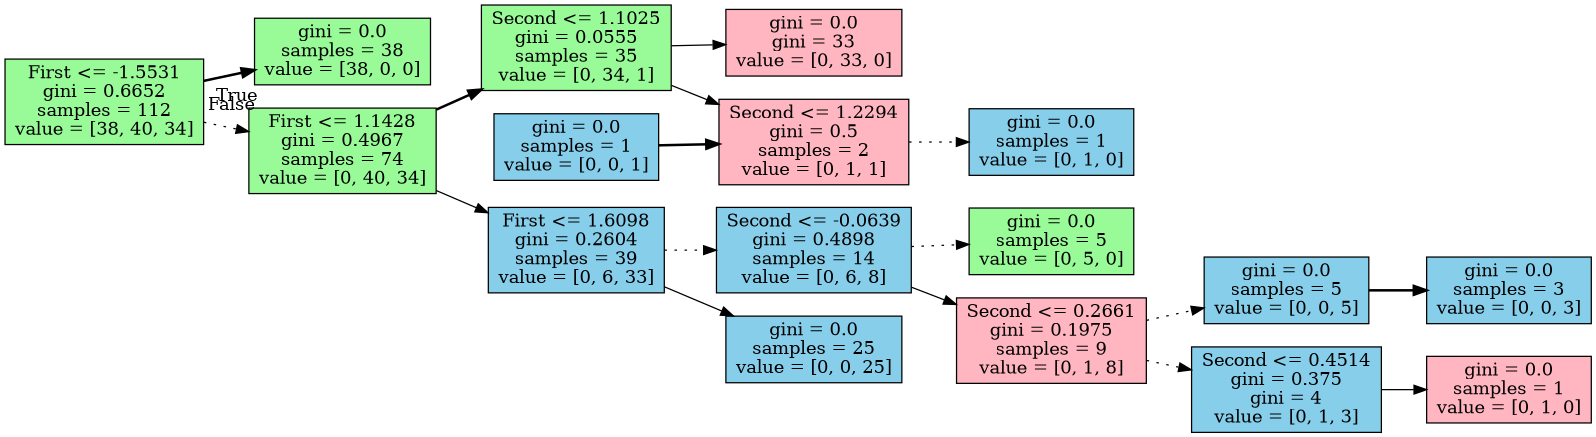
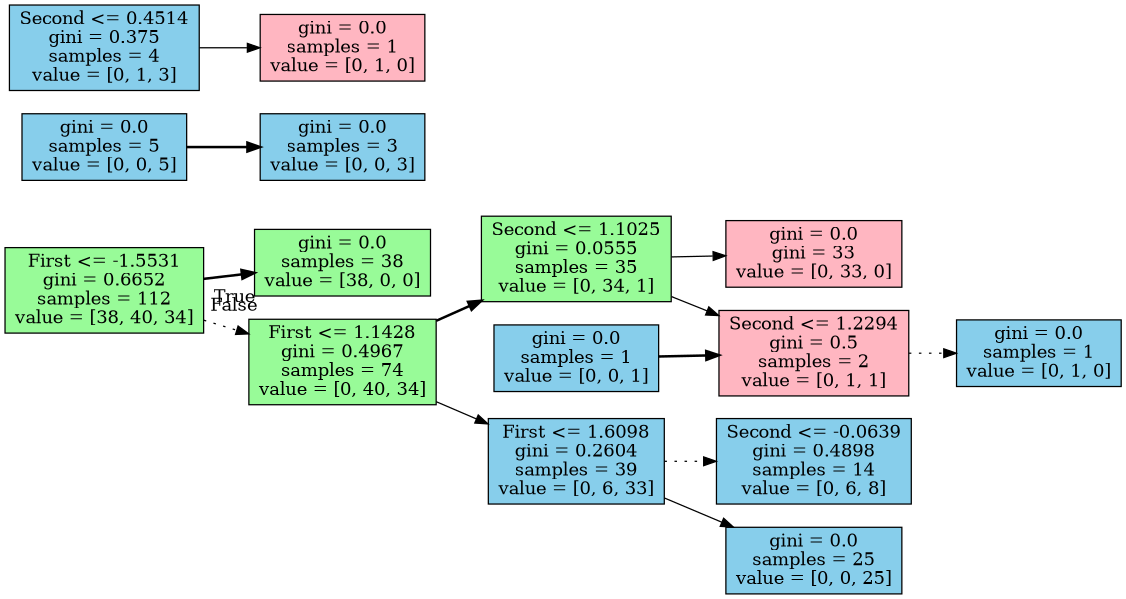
  digraph {
    rankdir=LR
    node [fillcolor=skyblue shape=box style=filled]
    edge [style=dotted]
    n1 [fillcolor=palegreen label="First <= -1.5531\ngini = 0.6652\nsamples = 112\nvalue = [38, 40, 34]"]
    n2 [fillcolor=palegreen label="gini = 0.0\nsamples = 38\nvalue = [38, 0, 0]"]
    n3 [fillcolor=palegreen label="First <= 1.1428\ngini = 0.4967\nsamples = 74\nvalue = [0, 40, 34]"]
    n4 [fillcolor=palegreen label="Second <= 1.1025\ngini = 0.0555\nsamples = 35\nvalue = [0, 34, 1]"]
    n5 [label="First <= 1.6098\ngini = 0.2604\nsamples = 39\nvalue = [0, 6, 33]"]
    n6 [fillcolor=lightpink label="gini = 0.0\ngini = 33\nvalue = [0, 33, 0]"]
    n7 [fillcolor=lightpink label="Second <= 1.2294\ngini = 0.5\nsamples = 2\nvalue = [0, 1, 1]"]
    n8 [label="Second <= -0.0639\ngini = 0.4898\nsamples = 14\nvalue = [0, 6, 8]"]
    n9 [label="gini = 0.0\nsamples = 25\nvalue = [0, 0, 25]"]
    n10 [label="gini = 0.0\nsamples = 1\nvalue = [0, 1, 0]"]
    n11 [label="gini = 0.0\nsamples = 1\nvalue = [0, 0, 1]"]
-   n12 [fillcolor=palegreen label="gini = 0.0\nsamples = 5\nvalue = [0, 5, 0]"]
-   n13 [fillcolor=lightpink label="Second <= 0.2661\ngini = 0.1975\nsamples = 9\nvalue = [0, 1, 8]"]
    n14 [label="gini = 0.0\nsamples = 5\nvalue = [0, 0, 5]"]
-   n15 [label="Second <= 0.4514\ngini = 0.375\ngini = 4\nvalue = [0, 1, 3]"]
+   n15 [label="Second <= 0.4514\ngini = 0.375\nsamples = 4\nvalue = [0, 1, 3]"]
    n16 [label="gini = 0.0\nsamples = 3\nvalue = [0, 0, 3]"]
    n17 [fillcolor=lightpink label="gini = 0.0\nsamples = 1\nvalue = [0, 1, 0]"]
    n1 -> n2 [headlabel=True labelangle=45 labeldistance=2.5 style=bold]
    n1 -> n3 [headlabel=False labelangle=-45 labeldistance=2.5]
    n3 -> n4 [style=bold]
    n3 -> n5 [style=solid]
    n4 -> n6 [style=solid]
    n4 -> n7 [style=solid]
    n5 -> n8
    n5 -> n9 [style=solid]
    n7 -> n10
-   n8 -> n12
-   n8 -> n13 [style=solid]
    n11 -> n7 [style=bold]
-   n13 -> n14
-   n13 -> n15
    n14 -> n16 [style=bold]
    n15 -> n17 [style=solid]
  }
